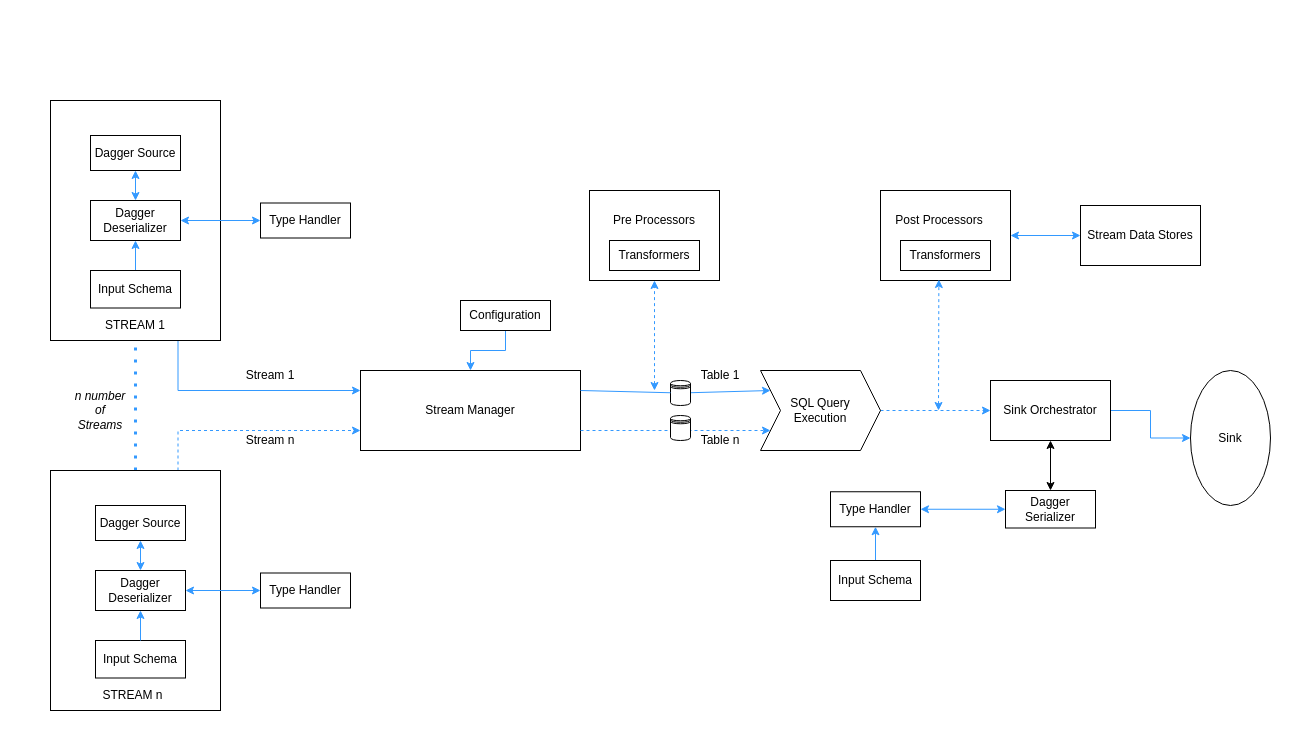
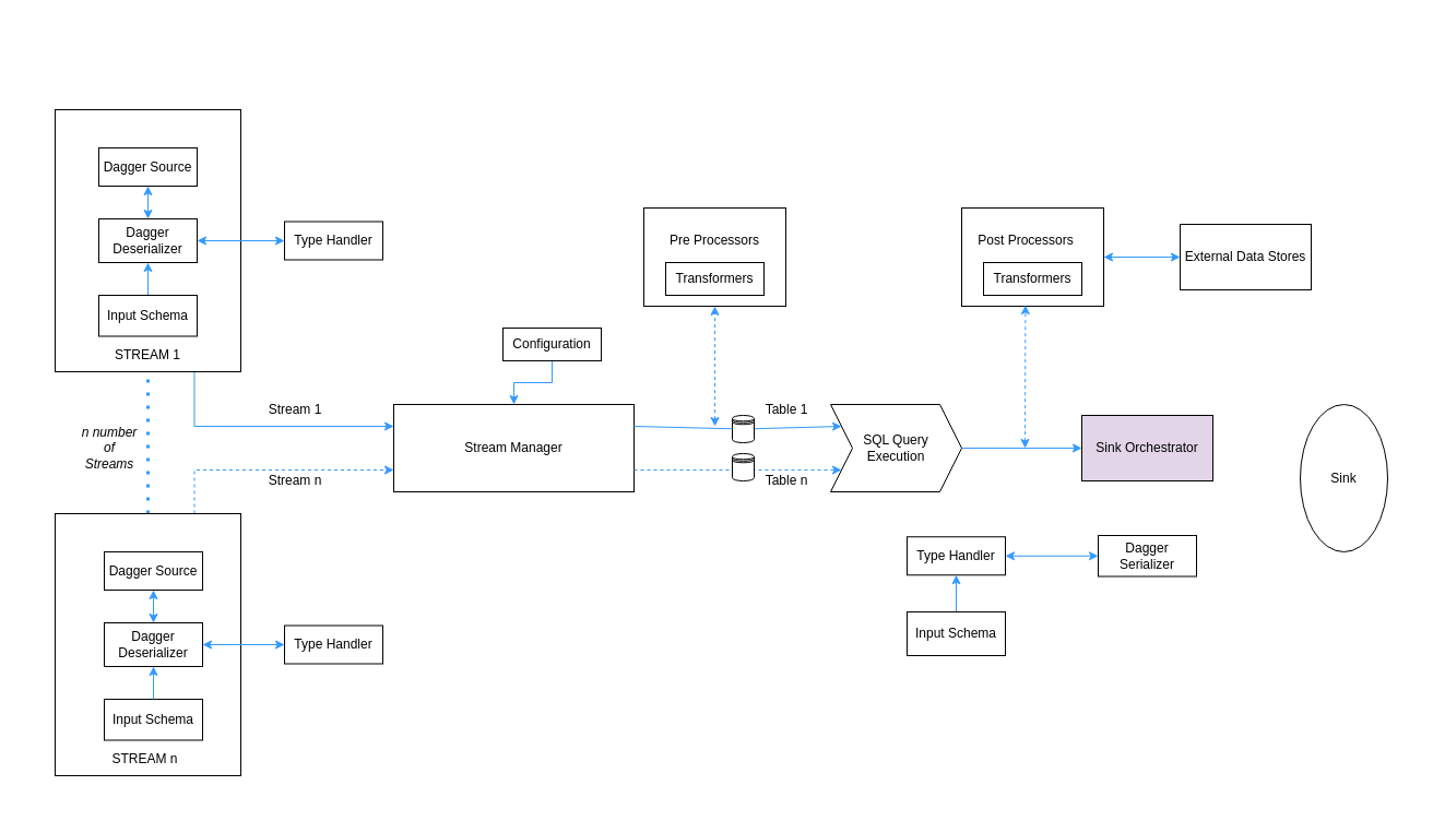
  <mxCell id="0" />
  <mxCell id="1" parent="0" />
  <mxCell id="2" value="" style="rounded=0;whiteSpace=wrap;html=1;labelBackgroundColor=none;fontSize=12;fontColor=#FF0000;strokeColor=none;strokeWidth=1;fillColor=#FFFFFF;" vertex="1" parent="1"><mxGeometry x="20" y="80" width="1270" height="650" as="geometry" /></mxCell>
  <mxCell id="3" style="edgeStyle=orthogonalEdgeStyle;rounded=0;orthogonalLoop=1;jettySize=auto;html=1;exitX=0.75;exitY=1;exitDx=0;exitDy=0;entryX=0;entryY=0.25;entryDx=0;entryDy=0;fontSize=12;strokeWidth=1;strokeColor=#3399FF;" edge="1" parent="1" source="34" target="6"><mxGeometry relative="1" as="geometry" /></mxCell>
  <mxCell id="4" style="edgeStyle=orthogonalEdgeStyle;rounded=0;orthogonalLoop=1;jettySize=auto;html=1;entryX=0;entryY=0.75;entryDx=0;entryDy=0;fontSize=12;strokeWidth=1;dashed=1;exitX=0.75;exitY=0;exitDx=0;exitDy=0;strokeColor=#3399FF;" edge="1" parent="1" source="44" target="6"><mxGeometry relative="1" as="geometry"><mxPoint x="180" y="430" as="sourcePoint" /></mxGeometry></mxCell>
  <mxCell id="5" value="" style="endArrow=none;dashed=1;html=1;dashPattern=1 3;strokeWidth=3;rounded=0;entryX=0.5;entryY=1;entryDx=0;entryDy=0;exitX=0.5;exitY=0;exitDx=0;exitDy=0;strokeColor=#3399FF;" edge="1" parent="1" source="44" target="34"><mxGeometry width="50" height="50" relative="1" as="geometry"><mxPoint x="140" y="470" as="sourcePoint" /><mxPoint x="140" y="370" as="targetPoint" /></mxGeometry></mxCell>
  <mxCell id="6" value="Stream Manager" style="rounded=0;whiteSpace=wrap;html=1;fontSize=12;" vertex="1" parent="1"><mxGeometry x="360" y="370" width="220" height="80" as="geometry" /></mxCell>
  <mxCell id="7" style="edgeStyle=orthogonalEdgeStyle;rounded=0;orthogonalLoop=1;jettySize=auto;html=1;fontSize=12;strokeWidth=1;strokeColor=#3399FF;" edge="1" parent="1" source="8" target="6"><mxGeometry relative="1" as="geometry" /></mxCell>
  <mxCell id="8" value="Configuration" style="rounded=0;whiteSpace=wrap;html=1;fontSize=12;" vertex="1" parent="1"><mxGeometry x="460" y="300" width="90" height="30" as="geometry" /></mxCell>
  <mxCell id="9" value="" style="group" vertex="1" connectable="0" parent="1"><mxGeometry x="589" y="190" width="130" height="90" as="geometry" /></mxCell>
  <mxCell id="10" value="" style="rounded=0;whiteSpace=wrap;html=1;fontSize=12;" vertex="1" parent="9"><mxGeometry width="130" height="90" as="geometry" /></mxCell>
  <mxCell id="11" value="Transformers" style="rounded=0;whiteSpace=wrap;html=1;fontSize=12;" vertex="1" parent="9"><mxGeometry x="20" y="50" width="90" height="30" as="geometry" /></mxCell>
  <mxCell id="12" value="Pre&amp;nbsp;Processors" style="text;html=1;strokeColor=none;fillColor=none;align=center;verticalAlign=middle;whiteSpace=wrap;rounded=0;fontSize=12;" vertex="1" parent="9"><mxGeometry x="22" y="15" width="86" height="30" as="geometry" /></mxCell>
  <mxCell id="13" value="" style="group" vertex="1" connectable="0" parent="1"><mxGeometry x="880" y="190" width="130" height="90" as="geometry" /></mxCell>
  <mxCell id="14" value="" style="rounded=0;whiteSpace=wrap;html=1;fontSize=12;" vertex="1" parent="13"><mxGeometry width="130" height="90" as="geometry" /></mxCell>
  <mxCell id="15" value="Transformers" style="rounded=0;whiteSpace=wrap;html=1;fontSize=12;" vertex="1" parent="13"><mxGeometry x="20" y="50" width="90" height="30" as="geometry" /></mxCell>
  <mxCell id="16" value="Post Processors" style="text;html=1;strokeColor=none;fillColor=none;align=center;verticalAlign=middle;whiteSpace=wrap;rounded=0;fontSize=12;" vertex="1" parent="13"><mxGeometry x="10" y="15" width="98" height="30" as="geometry" /></mxCell>
  <mxCell id="17" value="" style="endArrow=classic;startArrow=classic;html=1;rounded=0;fontSize=12;strokeWidth=1;exitX=1;exitY=0.5;exitDx=0;exitDy=0;entryX=0;entryY=0.5;entryDx=0;entryDy=0;strokeColor=#3399FF;" edge="1" parent="1" source="14" target="31"><mxGeometry width="50" height="50" relative="1" as="geometry"><mxPoint x="1140" y="180" as="sourcePoint" /><mxPoint x="1070" y="235" as="targetPoint" /></mxGeometry></mxCell>
- <mxCell id="18" style="edgeStyle=orthogonalEdgeStyle;rounded=0;orthogonalLoop=1;jettySize=auto;html=1;fontSize=12;strokeWidth=1;strokeColor=#3399FF;" edge="1" parent="1" source="19" target="20"><mxGeometry relative="1" as="geometry" /></mxCell>
- <mxCell id="19" value="Sink Orchestrator" style="rounded=0;whiteSpace=wrap;html=1;fontSize=12;" vertex="1" parent="1"><mxGeometry x="990" y="380" width="120" height="60" as="geometry" /></mxCell>
+ <mxCell id="19" value="Sink Orchestrator" style="rounded=0;whiteSpace=wrap;html=1;fontSize=12;fillColor=#e1d5e7;" vertex="1" parent="1"><mxGeometry x="990" y="380" width="120" height="60" as="geometry" /></mxCell>
  <mxCell id="20" value="Sink" style="ellipse;whiteSpace=wrap;html=1;aspect=fixed;fontSize=12;" vertex="1" parent="1"><mxGeometry x="1190" y="370" width="80" height="135" as="geometry" /></mxCell>
  <mxCell id="21" value="" style="endArrow=classic;html=1;rounded=0;fontSize=12;strokeWidth=1;startArrow=none;" edge="1" parent="1" source="26"><mxGeometry relative="1" as="geometry"><mxPoint x="580" y="390" as="sourcePoint" /><mxPoint x="840" y="390" as="targetPoint" /></mxGeometry></mxCell>
  <mxCell id="22" value="&lt;font&gt;&lt;i&gt;n number of Streams&lt;/i&gt;&lt;/font&gt;" style="text;html=1;strokeColor=none;fillColor=none;align=center;verticalAlign=middle;whiteSpace=wrap;rounded=0;fontSize=12;fontColor=#000000;" vertex="1" parent="1"><mxGeometry x="70" y="395" width="60" height="30" as="geometry" /></mxCell>
  <mxCell id="23" value="" style="endArrow=classic;startArrow=classic;html=1;rounded=0;dashed=1;fontSize=12;strokeWidth=1;entryX=0.5;entryY=1;entryDx=0;entryDy=0;strokeColor=#3399FF;" edge="1" parent="1" target="10"><mxGeometry width="50" height="50" relative="1" as="geometry"><mxPoint x="654" y="390" as="sourcePoint" /><mxPoint x="670" y="300" as="targetPoint" /></mxGeometry></mxCell>
  <mxCell id="24" value="" style="endArrow=classic;startArrow=classic;html=1;rounded=0;dashed=1;fontSize=12;strokeWidth=1;entryX=0.449;entryY=0.989;entryDx=0;entryDy=0;entryPerimeter=0;strokeColor=#3399FF;" edge="1" parent="1" target="14"><mxGeometry width="50" height="50" relative="1" as="geometry"><mxPoint x="938" y="410" as="sourcePoint" /><mxPoint x="980" y="280" as="targetPoint" /></mxGeometry></mxCell>
- <mxCell id="25" style="edgeStyle=orthogonalEdgeStyle;rounded=0;orthogonalLoop=1;jettySize=auto;html=1;entryX=0;entryY=0.5;entryDx=0;entryDy=0;fontSize=12;strokeWidth=1;strokeColor=#3399FF;dashed=1;" edge="1" parent="1" source="26" target="19"><mxGeometry relative="1" as="geometry" /></mxCell>
+ <mxCell id="25" style="edgeStyle=orthogonalEdgeStyle;rounded=0;orthogonalLoop=1;jettySize=auto;html=1;entryX=0;entryY=0.5;entryDx=0;entryDy=0;fontSize=12;strokeWidth=1;strokeColor=#3399FF;" edge="1" parent="1" source="26" target="19"><mxGeometry relative="1" as="geometry" /></mxCell>
  <mxCell id="26" value="SQL Query &lt;br&gt;Execution" style="shape=step;perimeter=stepPerimeter;whiteSpace=wrap;html=1;fixedSize=1;fontSize=12;" vertex="1" parent="1"><mxGeometry x="760" y="370" width="120" height="80" as="geometry" /></mxCell>
  <mxCell id="27" value="" style="endArrow=classic;html=1;rounded=0;fontSize=12;strokeWidth=1;strokeColor=#3399FF;startArrow=none;" edge="1" parent="1" source="59"><mxGeometry relative="1" as="geometry"><mxPoint x="580" y="390" as="sourcePoint" /><mxPoint x="770" y="390" as="targetPoint" /></mxGeometry></mxCell>
  <mxCell id="28" value="" style="endArrow=classic;html=1;rounded=0;fontSize=12;strokeWidth=1;exitX=1;exitY=0.75;exitDx=0;exitDy=0;dashed=1;strokeColor=#3399FF;" edge="1" parent="1" source="6"><mxGeometry relative="1" as="geometry"><mxPoint x="590" y="400" as="sourcePoint" /><mxPoint x="770" y="430" as="targetPoint" /></mxGeometry></mxCell>
  <mxCell id="29" value="Table 1" style="text;html=1;strokeColor=none;fillColor=none;align=center;verticalAlign=middle;whiteSpace=wrap;rounded=0;fontSize=12;fontColor=#000000;" vertex="1" parent="1"><mxGeometry x="690" y="360" width="60" height="30" as="geometry" /></mxCell>
  <mxCell id="30" value="Table n" style="text;html=1;strokeColor=none;fillColor=none;align=center;verticalAlign=middle;whiteSpace=wrap;rounded=0;fontSize=12;fontColor=#000000;" vertex="1" parent="1"><mxGeometry x="690" y="425" width="60" height="30" as="geometry" /></mxCell>
- <mxCell id="31" value="Stream Data Stores" style="rounded=0;whiteSpace=wrap;html=1;fontSize=12;" vertex="1" parent="1"><mxGeometry x="1080" y="205" width="120" height="60" as="geometry" /></mxCell>
+ <mxCell id="31" value="External Data Stores" style="rounded=0;whiteSpace=wrap;html=1;fontSize=12;" vertex="1" parent="1"><mxGeometry x="1080" y="205" width="120" height="60" as="geometry" /></mxCell>
  <mxCell id="32" value="" style="group" vertex="1" connectable="0" parent="1"><mxGeometry x="50" y="20" width="180" height="330" as="geometry" /></mxCell>
  <mxCell id="33" value="" style="group" vertex="1" connectable="0" parent="32"><mxGeometry y="80" width="170" height="240" as="geometry" /></mxCell>
  <mxCell id="34" value="" style="rounded=0;whiteSpace=wrap;html=1;fontSize=12;" vertex="1" parent="33"><mxGeometry width="170" height="240" as="geometry" /></mxCell>
  <mxCell id="35" value="Dagger Source" style="rounded=0;whiteSpace=wrap;html=1;fontSize=12;fontColor=#000000;fillColor=#FFFFFF;" vertex="1" parent="33"><mxGeometry x="40" y="35" width="90" height="35" as="geometry" /></mxCell>
  <mxCell id="36" style="edgeStyle=orthogonalEdgeStyle;rounded=0;orthogonalLoop=1;jettySize=auto;html=1;entryX=0.5;entryY=1;entryDx=0;entryDy=0;strokeColor=#3399FF;" edge="1" parent="33" source="37" target="39"><mxGeometry relative="1" as="geometry" /></mxCell>
  <mxCell id="37" value="Input Schema" style="rounded=0;whiteSpace=wrap;html=1;fontSize=12;fontColor=#000000;fillColor=#FFFFFF;" vertex="1" parent="33"><mxGeometry x="40" y="170" width="90" height="37.5" as="geometry" /></mxCell>
  <mxCell id="38" style="edgeStyle=orthogonalEdgeStyle;rounded=0;orthogonalLoop=1;jettySize=auto;html=1;entryX=0.5;entryY=1;entryDx=0;entryDy=0;fontColor=#3399FF;strokeColor=#3399FF;startArrow=classic" edge="1" parent="33" source="39" target="35"><mxGeometry relative="1" as="geometry" /></mxCell>
  <mxCell id="39" value="Dagger Deserializer" style="rounded=0;whiteSpace=wrap;html=1;fontSize=12;fontColor=#000000;fillColor=#FFFFFF;" vertex="1" parent="33"><mxGeometry x="40" y="100" width="90" height="40" as="geometry" /></mxCell>
  <mxCell id="40" value="STREAM 1" style="text;html=1;strokeColor=none;fillColor=none;align=center;verticalAlign=middle;whiteSpace=wrap;rounded=0;fontSize=12;" vertex="1" parent="33"><mxGeometry x="50" y="210" width="70" height="30" as="geometry" /></mxCell>
  <mxCell id="41" value="Stream 1" style="text;html=1;strokeColor=none;fillColor=none;align=center;verticalAlign=middle;whiteSpace=wrap;rounded=0;fontSize=12;fontColor=#000000;" vertex="1" parent="1"><mxGeometry y="360" width="60" height="30" as="geometry" x="240" /></mxCell>
  <mxCell id="42" value="Stream n" style="text;html=1;strokeColor=none;fillColor=none;align=center;verticalAlign=middle;whiteSpace=wrap;rounded=0;fontSize=12;fontColor=#000000;" vertex="1" parent="1"><mxGeometry y="425" width="60" height="30" as="geometry" x="240" /></mxCell>
  <mxCell id="43" style="edgeStyle=orthogonalEdgeStyle;rounded=0;orthogonalLoop=1;jettySize=auto;html=1;entryX=0.5;entryY=1;entryDx=0;entryDy=0;fontSize=12;strokeWidth=1;exitX=0.5;exitY=0;exitDx=0;exitDy=0;strokeColor=#3399FF;" edge="1" parent="1" source="58" target="57"><mxGeometry relative="1" as="geometry"><mxPoint x="845" y="630" as="sourcePoint" /><mxPoint x="845" y="587.5" as="targetPoint" /></mxGeometry></mxCell>
  <mxCell id="44" value="" style="rounded=0;whiteSpace=wrap;html=1;fontSize=12;" vertex="1" parent="1"><mxGeometry x="50" y="470" width="170" height="240" as="geometry" /></mxCell>
  <mxCell id="45" value="Dagger Source" style="rounded=0;whiteSpace=wrap;html=1;fontSize=12;fontColor=#000000;fillColor=#FFFFFF;" vertex="1" parent="1"><mxGeometry x="95" y="505" width="90" height="35" as="geometry" /></mxCell>
  <mxCell id="46" value="Input Schema" style="rounded=0;whiteSpace=wrap;html=1;fontSize=12;fontColor=#000000;fillColor=#FFFFFF;" vertex="1" parent="1"><mxGeometry x="95" y="640" width="90" height="37.5" as="geometry" /></mxCell>
  <mxCell id="47" style="edgeStyle=orthogonalEdgeStyle;rounded=0;orthogonalLoop=1;jettySize=auto;html=1;fontSize=12;strokeWidth=1;strokeColor=#3399FF;exitX=0.5;exitY=0;exitDx=0;exitDy=0;" edge="1" parent="1" source="46" target="50"><mxGeometry relative="1" as="geometry" /></mxCell>
  <mxCell id="48" style="edgeStyle=orthogonalEdgeStyle;rounded=0;orthogonalLoop=1;jettySize=auto;html=1;entryX=0.5;entryY=1;entryDx=0;entryDy=0;fontColor=#3399FF;strokeColor=#3399FF;startArrow=classic" edge="1" parent="1" source="50" target="45"><mxGeometry relative="1" as="geometry" /></mxCell>
  <mxCell id="49" style="edgeStyle=orthogonalEdgeStyle;rounded=0;orthogonalLoop=1;jettySize=auto;html=1;entryX=0;entryY=0.5;entryDx=0;entryDy=0;fontColor=#3399FF;strokeColor=#3399FF;startArrow=classic" edge="1" parent="1" source="50" target="53"><mxGeometry relative="1" as="geometry" /></mxCell>
  <mxCell id="50" value="Dagger Deserializer" style="rounded=0;whiteSpace=wrap;html=1;fontSize=12;fontColor=#000000;fillColor=#FFFFFF;" vertex="1" parent="1"><mxGeometry x="95" y="570" width="90" height="40" as="geometry" /></mxCell>
  <mxCell id="51" value="STREAM n" style="text;html=1;strokeColor=none;fillColor=none;align=center;verticalAlign=middle;whiteSpace=wrap;rounded=0;fontSize=12;" vertex="1" parent="1"><mxGeometry x="90" y="680" width="85" height="30" as="geometry" /></mxCell>
  <mxCell id="52" value="Type Handler" style="rounded=0;whiteSpace=wrap;html=1;fontSize=12;fontColor=#000000;fillColor=#FFFFFF;" vertex="1" parent="1"><mxGeometry x="260" y="202.5" width="90" height="35" as="geometry" /></mxCell>
  <mxCell id="53" value="Type Handler" style="rounded=0;whiteSpace=wrap;html=1;fontSize=12;fontColor=#000000;fillColor=#FFFFFF;" vertex="1" parent="1"><mxGeometry x="260" y="572.5" width="90" height="35" as="geometry" /></mxCell>
- <mxCell id="54" style="edgeStyle=orthogonalEdgeStyle;rounded=0;orthogonalLoop=1;jettySize=auto;html=1;entryX=0.5;entryY=1;entryDx=0;entryDy=0;fontSize=12;strokeWidth=1;startArrow=classic;" edge="1" parent="1" source="55" target="19"><mxGeometry relative="1" as="geometry" /></mxCell>
  <mxCell id="55" value="Dagger Serializer" style="rounded=0;whiteSpace=wrap;html=1;fontSize=12;fontColor=#000000;fillColor=#FFFFFF;" vertex="1" parent="1"><mxGeometry x="1005" y="490" width="90" height="37.5" as="geometry" /></mxCell>
  <mxCell id="56" style="edgeStyle=orthogonalEdgeStyle;rounded=0;orthogonalLoop=1;jettySize=auto;html=1;entryX=0;entryY=0.5;entryDx=0;entryDy=0;fontSize=12;strokeWidth=1;startArrow=classic;strokeColor=#3399FF;" edge="1" parent="1" source="57" target="55"><mxGeometry relative="1" as="geometry" /></mxCell>
  <mxCell id="57" value="Type Handler" style="rounded=0;whiteSpace=wrap;html=1;fontSize=12;fontColor=#000000;fillColor=#FFFFFF;" vertex="1" parent="1"><mxGeometry x="830" y="491.25" width="90" height="35" as="geometry" /></mxCell>
  <mxCell id="58" value="Input Schema" style="rounded=0;whiteSpace=wrap;html=1;fontSize=12;fontColor=#000000;fillColor=#FFFFFF;" vertex="1" parent="1"><mxGeometry x="830" y="560" width="90" height="40" as="geometry" /></mxCell>
  <mxCell id="59" value="" style="shape=datastore;whiteSpace=wrap;html=1;labelBackgroundColor=none;fontSize=12;fontColor=#000000;strokeColor=default;strokeWidth=1;fillColor=#FFFFFF;" vertex="1" parent="1"><mxGeometry x="670" y="380" width="20" height="25" as="geometry" /></mxCell>
  <mxCell id="60" value="" style="endArrow=none;html=1;rounded=0;fontSize=12;strokeWidth=1;strokeColor=#3399FF;" edge="1" parent="1" target="59"><mxGeometry relative="1" as="geometry"><mxPoint x="580" y="390" as="sourcePoint" /><mxPoint x="770" y="390" as="targetPoint" /></mxGeometry></mxCell>
  <mxCell id="61" value="" style="shape=datastore;whiteSpace=wrap;html=1;labelBackgroundColor=none;fontSize=12;fontColor=#000000;strokeColor=default;strokeWidth=1;fillColor=#FFFFFF;" vertex="1" parent="1"><mxGeometry x="670" y="415" width="20" height="25" as="geometry" /></mxCell>
  <mxCell id="62" style="edgeStyle=orthogonalEdgeStyle;rounded=0;orthogonalLoop=1;jettySize=auto;html=1;entryX=0;entryY=0.5;entryDx=0;entryDy=0;fontColor=#3399FF;strokeColor=#3399FF;startArrow=classic" edge="1" parent="1" source="39" target="52"><mxGeometry relative="1" as="geometry" /></mxCell>
